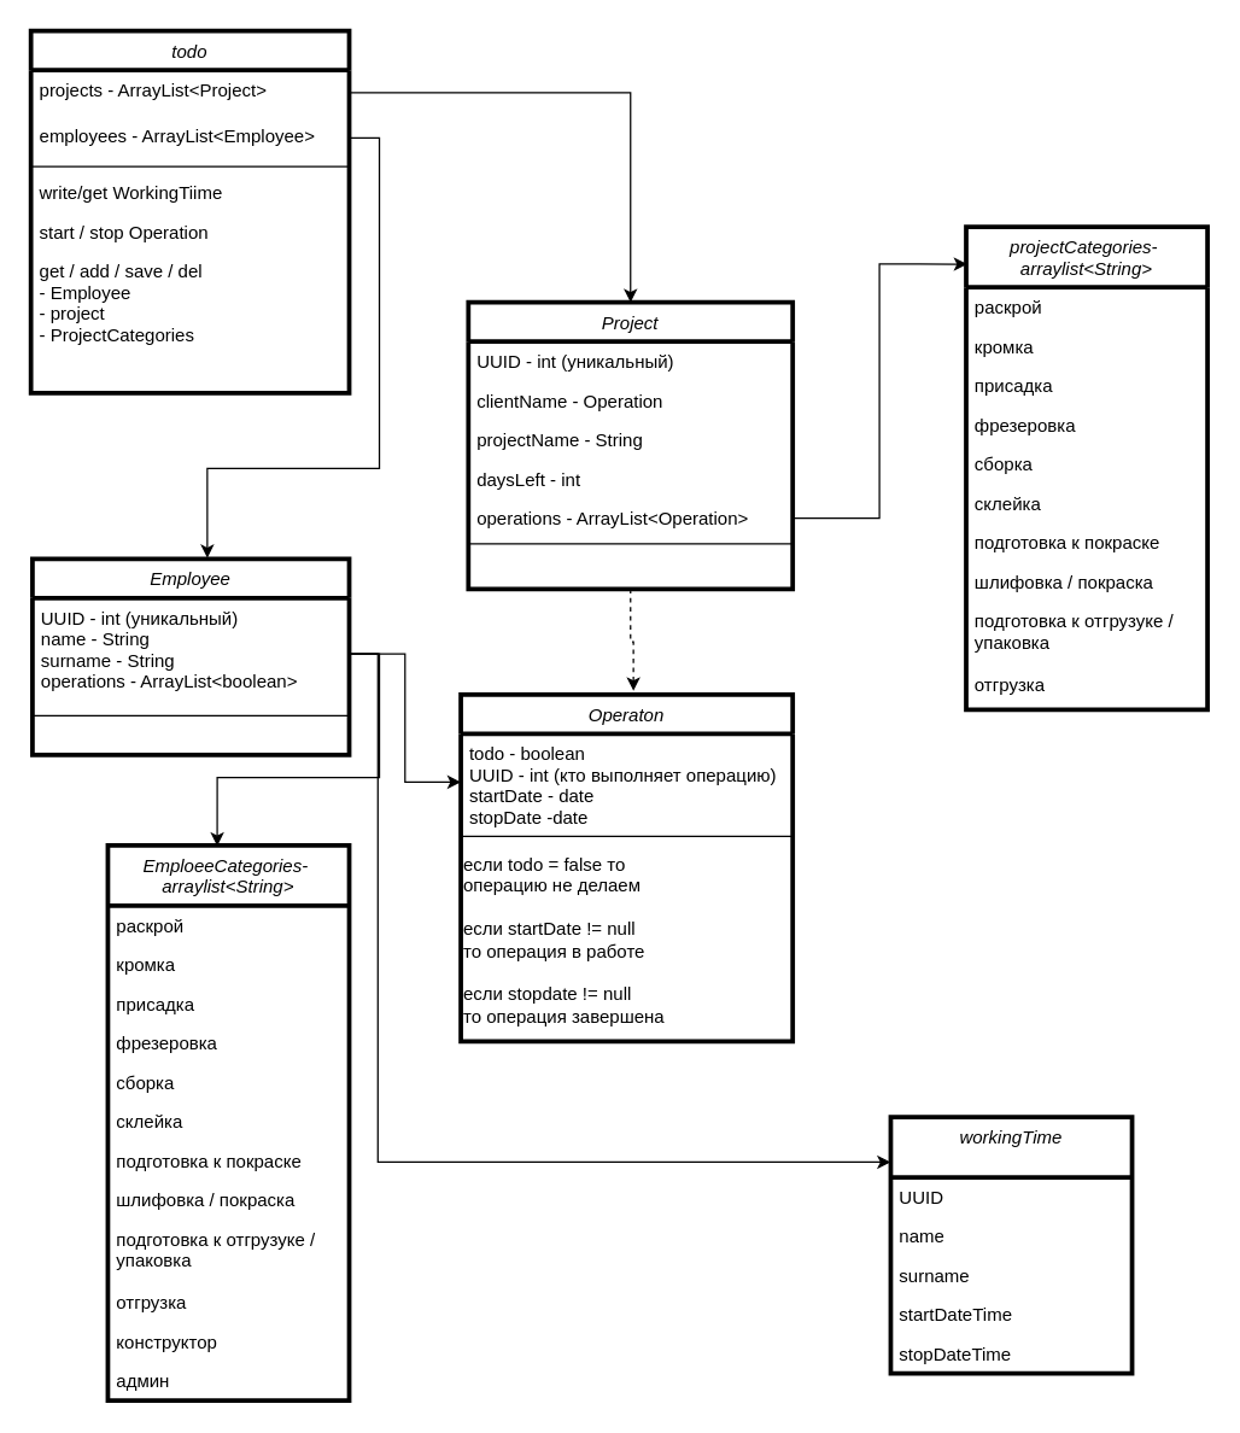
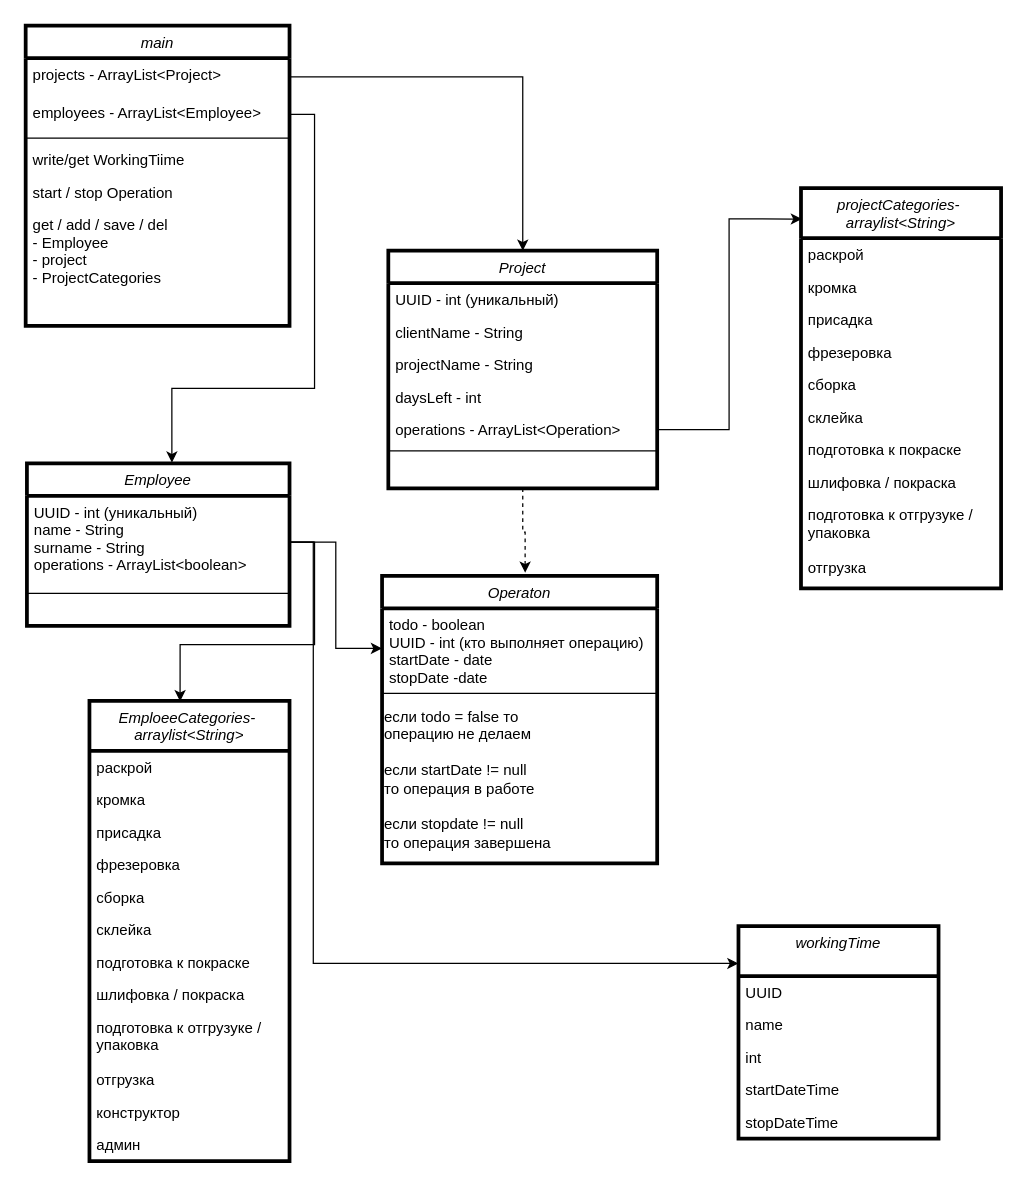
  <mxCell id="0" />
  <mxCell id="1" parent="0" />
  <mxCell id="2" style="edgeStyle=orthogonalEdgeStyle;rounded=0;orthogonalLoop=1;jettySize=auto;html=1;entryX=0.52;entryY=-0.011;entryDx=0;entryDy=0;entryPerimeter=0;dashed=1;" edge="1" parent="1" source="3" target="37"><mxGeometry relative="1" as="geometry" /></mxCell>
  <mxCell id="3" value="Project" style="swimlane;fontStyle=2;align=center;verticalAlign=top;childLayout=stackLayout;horizontal=1;startSize=26;horizontalStack=0;resizeParent=1;resizeLast=0;collapsible=1;marginBottom=0;rounded=0;shadow=0;strokeWidth=3;" parent="1" vertex="1"><mxGeometry x="310" y="200" width="215" height="190" as="geometry"><mxRectangle x="230" y="140" width="160" height="26" as="alternateBounds" /></mxGeometry></mxCell>
  <mxCell id="4" value="UUID - int (уникальный)" style="text;align=left;verticalAlign=top;spacingLeft=4;spacingRight=4;overflow=hidden;rotatable=0;points=[[0,0.5],[1,0.5]];portConstraint=eastwest;" parent="3" vertex="1"><mxGeometry y="26" width="215" height="26" as="geometry" /></mxCell>
- <mxCell id="5" value="clientName - Operation&#10;" style="text;align=left;verticalAlign=top;spacingLeft=4;spacingRight=4;overflow=hidden;rotatable=0;points=[[0,0.5],[1,0.5]];portConstraint=eastwest;rounded=0;shadow=0;html=0;" parent="3" vertex="1"><mxGeometry y="52" width="215" height="26" as="geometry" /></mxCell>
+ <mxCell id="5" value="clientName - String&#10;" style="text;align=left;verticalAlign=top;spacingLeft=4;spacingRight=4;overflow=hidden;rotatable=0;points=[[0,0.5],[1,0.5]];portConstraint=eastwest;rounded=0;shadow=0;html=0;" parent="3" vertex="1"><mxGeometry y="52" width="215" height="26" as="geometry" /></mxCell>
  <mxCell id="6" value="projectName - String&#10;" style="text;align=left;verticalAlign=top;spacingLeft=4;spacingRight=4;overflow=hidden;rotatable=0;points=[[0,0.5],[1,0.5]];portConstraint=eastwest;rounded=0;shadow=0;html=0;" vertex="1" parent="3"><mxGeometry y="78" width="215" height="26" as="geometry" /></mxCell>
  <mxCell id="7" value="daysLeft - int" style="text;align=left;verticalAlign=top;spacingLeft=4;spacingRight=4;overflow=hidden;rotatable=0;points=[[0,0.5],[1,0.5]];portConstraint=eastwest;rounded=0;shadow=0;html=0;" vertex="1" parent="3"><mxGeometry y="104" width="215" height="26" as="geometry" /></mxCell>
  <mxCell id="8" value="operations - ArrayList&lt;Operation&gt;" style="text;align=left;verticalAlign=top;spacingLeft=4;spacingRight=4;overflow=hidden;rotatable=0;points=[[0,0.5],[1,0.5]];portConstraint=eastwest;" parent="3" vertex="1"><mxGeometry y="130" width="215" height="26" as="geometry" /></mxCell>
  <mxCell id="9" value="" style="line;html=1;strokeWidth=1;align=left;verticalAlign=middle;spacingTop=-1;spacingLeft=3;spacingRight=3;rotatable=0;labelPosition=right;points=[];portConstraint=eastwest;" parent="3" vertex="1"><mxGeometry y="156" width="215" height="8" as="geometry" /></mxCell>
  <mxCell id="10" value="projectCategories- &#10;arraylist&lt;String&gt;" style="swimlane;fontStyle=2;align=center;verticalAlign=top;childLayout=stackLayout;horizontal=1;startSize=40;horizontalStack=0;resizeParent=1;resizeLast=0;collapsible=1;marginBottom=0;rounded=0;shadow=0;strokeWidth=3;" vertex="1" parent="1"><mxGeometry x="640" y="150" width="160" height="320" as="geometry"><mxRectangle x="230" y="140" width="160" height="26" as="alternateBounds" /></mxGeometry></mxCell>
  <mxCell id="11" value="раскрой" style="text;align=left;verticalAlign=top;spacingLeft=4;spacingRight=4;overflow=hidden;rotatable=0;points=[[0,0.5],[1,0.5]];portConstraint=eastwest;" vertex="1" parent="10"><mxGeometry y="40" width="160" height="26" as="geometry" /></mxCell>
  <mxCell id="12" value="кромка" style="text;align=left;verticalAlign=top;spacingLeft=4;spacingRight=4;overflow=hidden;rotatable=0;points=[[0,0.5],[1,0.5]];portConstraint=eastwest;" vertex="1" parent="10"><mxGeometry y="66" width="160" height="26" as="geometry" /></mxCell>
  <mxCell id="13" value="присадка" style="text;align=left;verticalAlign=top;spacingLeft=4;spacingRight=4;overflow=hidden;rotatable=0;points=[[0,0.5],[1,0.5]];portConstraint=eastwest;" vertex="1" parent="10"><mxGeometry y="92" width="160" height="26" as="geometry" /></mxCell>
  <mxCell id="14" value="фрезеровка" style="text;align=left;verticalAlign=top;spacingLeft=4;spacingRight=4;overflow=hidden;rotatable=0;points=[[0,0.5],[1,0.5]];portConstraint=eastwest;" vertex="1" parent="10"><mxGeometry y="118" width="160" height="26" as="geometry" /></mxCell>
  <mxCell id="15" value="сборка" style="text;align=left;verticalAlign=top;spacingLeft=4;spacingRight=4;overflow=hidden;rotatable=0;points=[[0,0.5],[1,0.5]];portConstraint=eastwest;rounded=0;shadow=0;html=0;" vertex="1" parent="10"><mxGeometry y="144" width="160" height="26" as="geometry" /></mxCell>
  <mxCell id="16" value="склейка" style="text;align=left;verticalAlign=top;spacingLeft=4;spacingRight=4;overflow=hidden;rotatable=0;points=[[0,0.5],[1,0.5]];portConstraint=eastwest;" vertex="1" parent="10"><mxGeometry y="170" width="160" height="26" as="geometry" /></mxCell>
  <mxCell id="17" value="подготовка к покраске" style="text;align=left;verticalAlign=top;spacingLeft=4;spacingRight=4;overflow=hidden;rotatable=0;points=[[0,0.5],[1,0.5]];portConstraint=eastwest;rounded=0;shadow=0;html=0;" vertex="1" parent="10"><mxGeometry y="196" width="160" height="26" as="geometry" /></mxCell>
  <mxCell id="18" value="шлифовка / покраска" style="text;align=left;verticalAlign=top;spacingLeft=4;spacingRight=4;overflow=hidden;rotatable=0;points=[[0,0.5],[1,0.5]];portConstraint=eastwest;" vertex="1" parent="10"><mxGeometry y="222" width="160" height="26" as="geometry" /></mxCell>
  <mxCell id="19" value="подготовка к отгрузуке / &#10;упаковка" style="text;align=left;verticalAlign=top;spacingLeft=4;spacingRight=4;overflow=hidden;rotatable=0;points=[[0,0.5],[1,0.5]];portConstraint=eastwest;rounded=0;shadow=0;html=0;" vertex="1" parent="10"><mxGeometry y="248" width="160" height="42" as="geometry" /></mxCell>
  <mxCell id="20" value="отгрузка" style="text;align=left;verticalAlign=top;spacingLeft=4;spacingRight=4;overflow=hidden;rotatable=0;points=[[0,0.5],[1,0.5]];portConstraint=eastwest;rounded=0;shadow=0;html=0;" vertex="1" parent="10"><mxGeometry y="290" width="160" height="26" as="geometry" /></mxCell>
  <mxCell id="21" value="EmploeeCategories- &#10;arraylist&lt;String&gt;" style="swimlane;fontStyle=2;align=center;verticalAlign=top;childLayout=stackLayout;horizontal=1;startSize=40;horizontalStack=0;resizeParent=1;resizeLast=0;collapsible=1;marginBottom=0;rounded=0;shadow=0;strokeWidth=3;" vertex="1" parent="1"><mxGeometry x="71" y="560" width="160" height="368" as="geometry"><mxRectangle x="230" y="140" width="160" height="26" as="alternateBounds" /></mxGeometry></mxCell>
  <mxCell id="22" value="раскрой" style="text;align=left;verticalAlign=top;spacingLeft=4;spacingRight=4;overflow=hidden;rotatable=0;points=[[0,0.5],[1,0.5]];portConstraint=eastwest;" vertex="1" parent="21"><mxGeometry y="40" width="160" height="26" as="geometry" /></mxCell>
  <mxCell id="23" value="кромка" style="text;align=left;verticalAlign=top;spacingLeft=4;spacingRight=4;overflow=hidden;rotatable=0;points=[[0,0.5],[1,0.5]];portConstraint=eastwest;" vertex="1" parent="21"><mxGeometry y="66" width="160" height="26" as="geometry" /></mxCell>
  <mxCell id="24" value="присадка" style="text;align=left;verticalAlign=top;spacingLeft=4;spacingRight=4;overflow=hidden;rotatable=0;points=[[0,0.5],[1,0.5]];portConstraint=eastwest;" vertex="1" parent="21"><mxGeometry y="92" width="160" height="26" as="geometry" /></mxCell>
  <mxCell id="25" value="фрезеровка" style="text;align=left;verticalAlign=top;spacingLeft=4;spacingRight=4;overflow=hidden;rotatable=0;points=[[0,0.5],[1,0.5]];portConstraint=eastwest;" vertex="1" parent="21"><mxGeometry y="118" width="160" height="26" as="geometry" /></mxCell>
  <mxCell id="26" value="сборка" style="text;align=left;verticalAlign=top;spacingLeft=4;spacingRight=4;overflow=hidden;rotatable=0;points=[[0,0.5],[1,0.5]];portConstraint=eastwest;rounded=0;shadow=0;html=0;" vertex="1" parent="21"><mxGeometry y="144" width="160" height="26" as="geometry" /></mxCell>
  <mxCell id="27" value="склейка" style="text;align=left;verticalAlign=top;spacingLeft=4;spacingRight=4;overflow=hidden;rotatable=0;points=[[0,0.5],[1,0.5]];portConstraint=eastwest;" vertex="1" parent="21"><mxGeometry y="170" width="160" height="26" as="geometry" /></mxCell>
  <mxCell id="28" value="подготовка к покраске" style="text;align=left;verticalAlign=top;spacingLeft=4;spacingRight=4;overflow=hidden;rotatable=0;points=[[0,0.5],[1,0.5]];portConstraint=eastwest;rounded=0;shadow=0;html=0;" vertex="1" parent="21"><mxGeometry y="196" width="160" height="26" as="geometry" /></mxCell>
  <mxCell id="29" value="шлифовка / покраска" style="text;align=left;verticalAlign=top;spacingLeft=4;spacingRight=4;overflow=hidden;rotatable=0;points=[[0,0.5],[1,0.5]];portConstraint=eastwest;" vertex="1" parent="21"><mxGeometry y="222" width="160" height="26" as="geometry" /></mxCell>
  <mxCell id="30" value="подготовка к отгрузуке / &#10;упаковка" style="text;align=left;verticalAlign=top;spacingLeft=4;spacingRight=4;overflow=hidden;rotatable=0;points=[[0,0.5],[1,0.5]];portConstraint=eastwest;rounded=0;shadow=0;html=0;" vertex="1" parent="21"><mxGeometry y="248" width="160" height="42" as="geometry" /></mxCell>
  <mxCell id="31" value="отгрузка" style="text;align=left;verticalAlign=top;spacingLeft=4;spacingRight=4;overflow=hidden;rotatable=0;points=[[0,0.5],[1,0.5]];portConstraint=eastwest;rounded=0;shadow=0;html=0;" vertex="1" parent="21"><mxGeometry y="290" width="160" height="26" as="geometry" /></mxCell>
  <mxCell id="32" value="конструктор" style="text;align=left;verticalAlign=top;spacingLeft=4;spacingRight=4;overflow=hidden;rotatable=0;points=[[0,0.5],[1,0.5]];portConstraint=eastwest;rounded=0;shadow=0;html=0;" vertex="1" parent="21"><mxGeometry y="316" width="160" height="26" as="geometry" /></mxCell>
  <mxCell id="33" value="админ" style="text;align=left;verticalAlign=top;spacingLeft=4;spacingRight=4;overflow=hidden;rotatable=0;points=[[0,0.5],[1,0.5]];portConstraint=eastwest;rounded=0;shadow=0;html=0;" vertex="1" parent="21"><mxGeometry y="342" width="160" height="26" as="geometry" /></mxCell>
  <mxCell id="34" value="Employee" style="swimlane;fontStyle=2;align=center;verticalAlign=top;childLayout=stackLayout;horizontal=1;startSize=26;horizontalStack=0;resizeParent=1;resizeLast=0;collapsible=1;marginBottom=0;rounded=0;shadow=0;strokeWidth=3;" vertex="1" parent="1"><mxGeometry x="21" y="370" width="210" height="130" as="geometry"><mxRectangle x="230" y="140" width="160" height="26" as="alternateBounds" /></mxGeometry></mxCell>
  <mxCell id="35" value="UUID - int (уникальный)&#10;name - String&#10;surname - String&#10;operations - ArrayList&lt;boolean&gt;&#10;" style="text;align=left;verticalAlign=top;spacingLeft=4;spacingRight=4;overflow=hidden;rotatable=0;points=[[0,0.5],[1,0.5]];portConstraint=eastwest;" vertex="1" parent="34"><mxGeometry y="26" width="210" height="74" as="geometry" /></mxCell>
  <mxCell id="36" value="" style="line;html=1;strokeWidth=1;align=left;verticalAlign=middle;spacingTop=-1;spacingLeft=3;spacingRight=3;rotatable=0;labelPosition=right;points=[];portConstraint=eastwest;" vertex="1" parent="34"><mxGeometry y="100" width="210" height="8" as="geometry" /></mxCell>
  <mxCell id="37" value="Operaton" style="swimlane;fontStyle=2;align=center;verticalAlign=top;childLayout=stackLayout;horizontal=1;startSize=26;horizontalStack=0;resizeParent=1;resizeLast=0;collapsible=1;marginBottom=0;rounded=0;shadow=0;strokeWidth=3;" vertex="1" parent="1"><mxGeometry x="305" y="460" width="220" height="230" as="geometry"><mxRectangle x="230" y="140" width="160" height="26" as="alternateBounds" /></mxGeometry></mxCell>
  <mxCell id="38" value="todo - boolean&#10;UUID - int (кто выполняет операцию)&#10;startDate - date&#10;stopDate -date" style="text;align=left;verticalAlign=top;spacingLeft=4;spacingRight=4;overflow=hidden;rotatable=0;points=[[0,0.5],[1,0.5]];portConstraint=eastwest;" vertex="1" parent="37"><mxGeometry y="26" width="220" height="64" as="geometry" /></mxCell>
  <mxCell id="39" value="" style="line;html=1;strokeWidth=1;align=left;verticalAlign=middle;spacingTop=-1;spacingLeft=3;spacingRight=3;rotatable=0;labelPosition=right;points=[];portConstraint=eastwest;" vertex="1" parent="37"><mxGeometry y="90" width="220" height="8" as="geometry" /></mxCell>
  <mxCell id="40" value="если todo = false то &lt;br&gt;операцию не делаем&lt;br&gt;&lt;br&gt;если startDate != null &lt;br&gt;то операция в работе&lt;br&gt;&lt;br&gt;если stopdate != null &lt;br&gt;то операция завершена" style="text;html=1;align=left;verticalAlign=middle;resizable=0;points=[];autosize=1;strokeColor=none;fillColor=none;" vertex="1" parent="37"><mxGeometry y="98" width="220" height="130" as="geometry" /></mxCell>
- <mxCell id="41" value="todo" style="swimlane;fontStyle=2;align=center;verticalAlign=top;childLayout=stackLayout;horizontal=1;startSize=26;horizontalStack=0;resizeParent=1;resizeLast=0;collapsible=1;marginBottom=0;rounded=0;shadow=0;strokeWidth=3;" vertex="1" parent="1"><mxGeometry x="20" y="20" width="211" height="240" as="geometry"><mxRectangle x="230" y="140" width="160" height="26" as="alternateBounds" /></mxGeometry></mxCell>
+ <mxCell id="41" value="main" style="swimlane;fontStyle=2;align=center;verticalAlign=top;childLayout=stackLayout;horizontal=1;startSize=26;horizontalStack=0;resizeParent=1;resizeLast=0;collapsible=1;marginBottom=0;rounded=0;shadow=0;strokeWidth=3;" vertex="1" parent="1"><mxGeometry x="20" y="20" width="211" height="240" as="geometry"><mxRectangle x="230" y="140" width="160" height="26" as="alternateBounds" /></mxGeometry></mxCell>
  <mxCell id="42" value="projects - ArrayList&lt;Project&gt;&#10;" style="text;align=left;verticalAlign=top;spacingLeft=4;spacingRight=4;overflow=hidden;rotatable=0;points=[[0,0.5],[1,0.5]];portConstraint=eastwest;" vertex="1" parent="41"><mxGeometry y="26" width="211" height="30" as="geometry" /></mxCell>
  <mxCell id="43" value="employees - ArrayList&lt;Employee&gt;" style="text;align=left;verticalAlign=top;spacingLeft=4;spacingRight=4;overflow=hidden;rotatable=0;points=[[0,0.5],[1,0.5]];portConstraint=eastwest;" vertex="1" parent="41"><mxGeometry y="56" width="211" height="30" as="geometry" /></mxCell>
  <mxCell id="44" value="" style="line;html=1;strokeWidth=1;align=left;verticalAlign=middle;spacingTop=-1;spacingLeft=3;spacingRight=3;rotatable=0;labelPosition=right;points=[];portConstraint=eastwest;" vertex="1" parent="41"><mxGeometry y="86" width="211" height="8" as="geometry" /></mxCell>
  <mxCell id="45" value="write/get WorkingTiime&#10;" style="text;align=left;verticalAlign=top;spacingLeft=4;spacingRight=4;overflow=hidden;rotatable=0;points=[[0,0.5],[1,0.5]];portConstraint=eastwest;" vertex="1" parent="41"><mxGeometry y="94" width="211" height="26" as="geometry" /></mxCell>
  <mxCell id="46" value="start / stop Operation" style="text;align=left;verticalAlign=top;spacingLeft=4;spacingRight=4;overflow=hidden;rotatable=0;points=[[0,0.5],[1,0.5]];portConstraint=eastwest;" vertex="1" parent="41"><mxGeometry y="120" width="211" height="26" as="geometry" /></mxCell>
  <mxCell id="47" value="get / add / save / del &#10;- Employee&#10;- project&#10;- ProjectCategories&#10;&#10;" style="text;align=left;verticalAlign=top;spacingLeft=4;spacingRight=4;overflow=hidden;rotatable=0;points=[[0,0.5],[1,0.5]];portConstraint=eastwest;" vertex="1" parent="41"><mxGeometry y="146" width="211" height="64" as="geometry" /></mxCell>
  <mxCell id="48" style="edgeStyle=orthogonalEdgeStyle;rounded=0;orthogonalLoop=1;jettySize=auto;html=1;" edge="1" parent="1" source="42" target="3"><mxGeometry relative="1" as="geometry" /></mxCell>
  <mxCell id="49" style="edgeStyle=orthogonalEdgeStyle;rounded=0;orthogonalLoop=1;jettySize=auto;html=1;entryX=0.453;entryY=0.001;entryDx=0;entryDy=0;entryPerimeter=0;" edge="1" parent="1" source="35" target="21"><mxGeometry relative="1" as="geometry" /></mxCell>
  <mxCell id="50" style="edgeStyle=orthogonalEdgeStyle;rounded=0;orthogonalLoop=1;jettySize=auto;html=1;entryX=0;entryY=0.5;entryDx=0;entryDy=0;" edge="1" parent="1" source="35" target="38"><mxGeometry relative="1" as="geometry" /></mxCell>
  <mxCell id="51" style="edgeStyle=orthogonalEdgeStyle;rounded=0;orthogonalLoop=1;jettySize=auto;html=1;entryX=0.005;entryY=0.077;entryDx=0;entryDy=0;entryPerimeter=0;exitX=1;exitY=0.5;exitDx=0;exitDy=0;" edge="1" parent="1" source="8" target="10"><mxGeometry relative="1" as="geometry" /></mxCell>
  <mxCell id="52" value="workingTime" style="swimlane;fontStyle=2;align=center;verticalAlign=top;childLayout=stackLayout;horizontal=1;startSize=40;horizontalStack=0;resizeParent=1;resizeLast=0;collapsible=1;marginBottom=0;rounded=0;shadow=0;strokeWidth=3;" vertex="1" parent="1"><mxGeometry x="590" y="740" width="160" height="170" as="geometry"><mxRectangle x="230" y="140" width="160" height="26" as="alternateBounds" /></mxGeometry></mxCell>
  <mxCell id="53" value="UUID" style="text;align=left;verticalAlign=top;spacingLeft=4;spacingRight=4;overflow=hidden;rotatable=0;points=[[0,0.5],[1,0.5]];portConstraint=eastwest;" vertex="1" parent="52"><mxGeometry y="40" width="160" height="26" as="geometry" /></mxCell>
  <mxCell id="54" value="name" style="text;align=left;verticalAlign=top;spacingLeft=4;spacingRight=4;overflow=hidden;rotatable=0;points=[[0,0.5],[1,0.5]];portConstraint=eastwest;" vertex="1" parent="52"><mxGeometry y="66" width="160" height="26" as="geometry" /></mxCell>
- <mxCell id="55" value="surname" style="text;align=left;verticalAlign=top;spacingLeft=4;spacingRight=4;overflow=hidden;rotatable=0;points=[[0,0.5],[1,0.5]];portConstraint=eastwest;" vertex="1" parent="52"><mxGeometry y="92" width="160" height="26" as="geometry" /></mxCell>
+ <mxCell id="55" value="int" style="text;align=left;verticalAlign=top;spacingLeft=4;spacingRight=4;overflow=hidden;rotatable=0;points=[[0,0.5],[1,0.5]];portConstraint=eastwest;" vertex="1" parent="52"><mxGeometry y="92" width="160" height="26" as="geometry" /></mxCell>
  <mxCell id="56" value="startDateTime" style="text;align=left;verticalAlign=top;spacingLeft=4;spacingRight=4;overflow=hidden;rotatable=0;points=[[0,0.5],[1,0.5]];portConstraint=eastwest;" vertex="1" parent="52"><mxGeometry y="118" width="160" height="26" as="geometry" /></mxCell>
  <mxCell id="57" value="stopDateTime" style="text;align=left;verticalAlign=top;spacingLeft=4;spacingRight=4;overflow=hidden;rotatable=0;points=[[0,0.5],[1,0.5]];portConstraint=eastwest;" vertex="1" parent="52"><mxGeometry y="144" width="160" height="26" as="geometry" /></mxCell>
  <mxCell id="58" style="edgeStyle=orthogonalEdgeStyle;rounded=0;orthogonalLoop=1;jettySize=auto;html=1;entryX=0;entryY=0.176;entryDx=0;entryDy=0;entryPerimeter=0;" edge="1" parent="1" source="35" target="52"><mxGeometry relative="1" as="geometry"><Array as="points"><mxPoint x="250" y="433" /><mxPoint x="250" y="770" /></Array></mxGeometry></mxCell>
  <mxCell id="59" style="edgeStyle=orthogonalEdgeStyle;rounded=0;orthogonalLoop=1;jettySize=auto;html=1;entryX=0.552;entryY=-0.004;entryDx=0;entryDy=0;entryPerimeter=0;" edge="1" parent="1" source="43" target="34"><mxGeometry relative="1" as="geometry"><Array as="points"><mxPoint x="251" y="91" /><mxPoint x="251" y="310" /><mxPoint x="137" y="310" /></Array></mxGeometry></mxCell>
